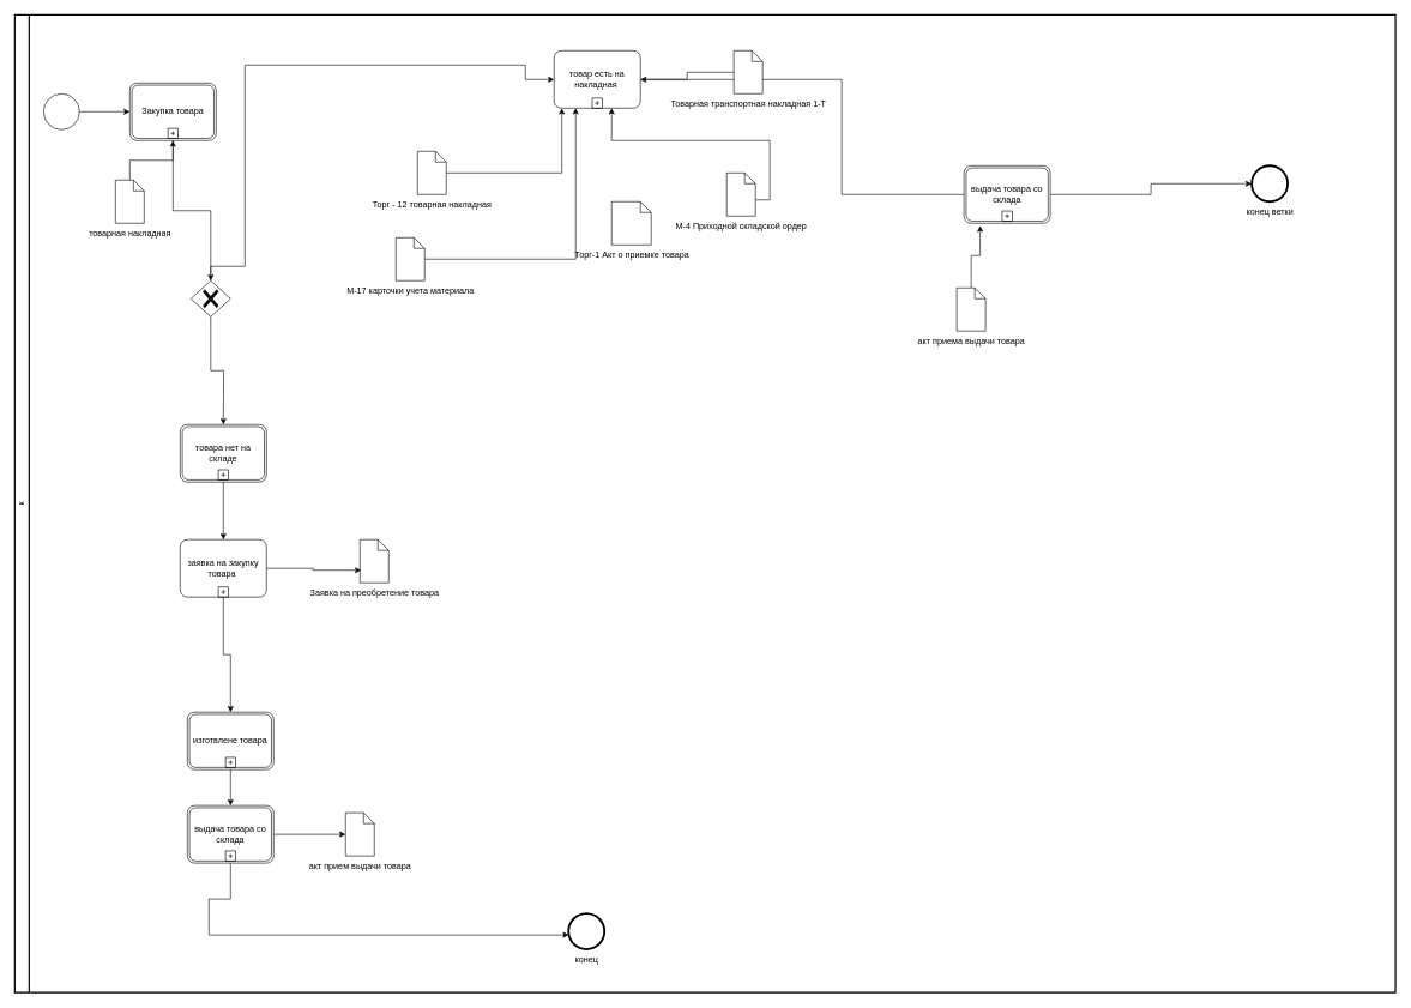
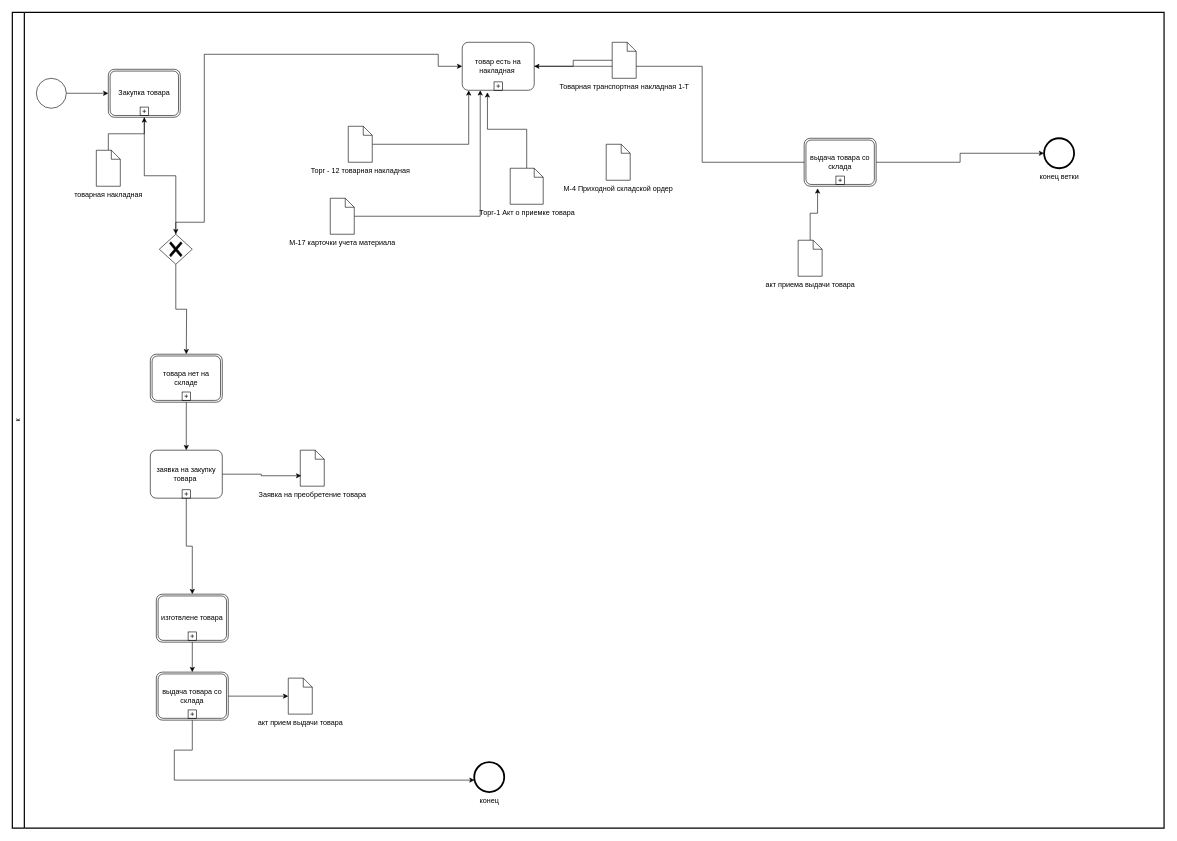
  <mxCell id="0" />
  <mxCell id="1" parent="0" />
  <mxCell id="2" value="к" style="swimlane;html=1;startSize=20;fontStyle=0;collapsible=0;horizontal=0;swimlaneLine=1;swimlaneFillColor=#ffffff;strokeWidth=2;whiteSpace=wrap;" vertex="1" parent="1"><mxGeometry x="20" y="20" width="1920" height="1360" as="geometry" /></mxCell>
  <mxCell id="3" style="edgeStyle=orthogonalEdgeStyle;rounded=0;orthogonalLoop=1;jettySize=auto;html=1;entryX=0;entryY=0.5;entryDx=0;entryDy=0;entryPerimeter=0;" edge="1" parent="2" source="4" target="5"><mxGeometry relative="1" as="geometry" /></mxCell>
  <mxCell id="4" value="" style="points=[[0.145,0.145,0],[0.5,0,0],[0.855,0.145,0],[1,0.5,0],[0.855,0.855,0],[0.5,1,0],[0.145,0.855,0],[0,0.5,0]];shape=mxgraph.bpmn.event;html=1;verticalLabelPosition=bottom;labelBackgroundColor=#ffffff;verticalAlign=top;align=center;perimeter=ellipsePerimeter;outlineConnect=0;aspect=fixed;outline=standard;symbol=general;" vertex="1" parent="2"><mxGeometry x="40" y="110" width="50" height="50" as="geometry" /></mxCell>
  <mxCell id="5" value="Закупка товара" style="points=[[0.25,0,0],[0.5,0,0],[0.75,0,0],[1,0.25,0],[1,0.5,0],[1,0.75,0],[0.75,1,0],[0.5,1,0],[0.25,1,0],[0,0.75,0],[0,0.5,0],[0,0.25,0]];shape=mxgraph.bpmn.task;whiteSpace=wrap;rectStyle=rounded;size=10;html=1;container=1;expand=0;collapsible=0;taskMarker=abstract;bpmnShapeType=transaction;isLoopSub=1;" vertex="1" parent="2"><mxGeometry x="160" y="95" width="120" height="80" as="geometry" /></mxCell>
  <mxCell id="6" style="edgeStyle=orthogonalEdgeStyle;rounded=0;orthogonalLoop=1;jettySize=auto;html=1;entryX=0.5;entryY=1;entryDx=0;entryDy=0;entryPerimeter=0;" edge="1" parent="2" source="7" target="5"><mxGeometry relative="1" as="geometry" /></mxCell>
  <mxCell id="7" value="товарная накладная" style="shape=mxgraph.bpmn.data;labelPosition=center;verticalLabelPosition=bottom;align=center;verticalAlign=top;size=15;html=1;" vertex="1" parent="2"><mxGeometry x="140" y="230" width="40" height="60" as="geometry" /></mxCell>
  <mxCell id="8" style="edgeStyle=orthogonalEdgeStyle;rounded=0;orthogonalLoop=1;jettySize=auto;html=1;" edge="1" parent="2" source="9"><mxGeometry relative="1" as="geometry"><mxPoint x="1330" y="250" as="targetPoint" /><Array as="points"><mxPoint x="1150" y="90" /><mxPoint x="1150" y="250" /></Array></mxGeometry></mxCell>
  <mxCell id="9" value="товар есть на накладная&amp;nbsp;" style="points=[[0.25,0,0],[0.5,0,0],[0.75,0,0],[1,0.25,0],[1,0.5,0],[1,0.75,0],[0.75,1,0],[0.5,1,0],[0.25,1,0],[0,0.75,0],[0,0.5,0],[0,0.25,0]];shape=mxgraph.bpmn.task;whiteSpace=wrap;rectStyle=rounded;size=10;html=1;container=1;expand=0;collapsible=0;taskMarker=abstract;isLoopSub=1;" vertex="1" parent="2"><mxGeometry x="750" y="50" width="120" height="80" as="geometry" /></mxCell>
  <mxCell id="10" style="edgeStyle=orthogonalEdgeStyle;rounded=0;orthogonalLoop=1;jettySize=auto;html=1;entryX=0.09;entryY=1.002;entryDx=0;entryDy=0;entryPerimeter=0;" edge="1" parent="2" source="11" target="9"><mxGeometry relative="1" as="geometry" /></mxCell>
  <mxCell id="11" value="Торг - 12 товарная накладная" style="shape=mxgraph.bpmn.data;labelPosition=center;verticalLabelPosition=bottom;align=center;verticalAlign=top;size=15;html=1;" vertex="1" parent="2"><mxGeometry x="560" y="190" width="40" height="60" as="geometry" /></mxCell>
+ <mxCell id="12" style="edgeStyle=orthogonalEdgeStyle;rounded=0;orthogonalLoop=1;jettySize=auto;html=1;entryX=0.35;entryY=1.042;entryDx=0;entryDy=0;entryPerimeter=0;" edge="1" parent="2" source="13" target="9"><mxGeometry relative="1" as="geometry" /></mxCell>
  <mxCell id="13" value="Торг-1 Акт о приемке товара" style="shape=mxgraph.bpmn.data;labelPosition=center;verticalLabelPosition=bottom;align=center;verticalAlign=top;size=15;html=1;" vertex="1" parent="2"><mxGeometry x="830" y="260" width="55" height="60" as="geometry" /></mxCell>
  <mxCell id="14" style="edgeStyle=orthogonalEdgeStyle;rounded=0;orthogonalLoop=1;jettySize=auto;html=1;" edge="1" parent="2" source="15" target="9"><mxGeometry relative="1" as="geometry" /></mxCell>
  <mxCell id="15" value="Товарная транспортная накладная 1-Т" style="shape=mxgraph.bpmn.data;labelPosition=center;verticalLabelPosition=bottom;align=center;verticalAlign=top;size=15;html=1;" vertex="1" parent="2"><mxGeometry x="1000" y="50" width="40" height="60" as="geometry" /></mxCell>
  <mxCell id="16" style="edgeStyle=orthogonalEdgeStyle;rounded=0;orthogonalLoop=1;jettySize=auto;html=1;entryX=0.25;entryY=1;entryDx=0;entryDy=0;entryPerimeter=0;" edge="1" parent="2" source="17" target="9"><mxGeometry relative="1" as="geometry" /></mxCell>
  <mxCell id="17" value="М-17 карточки учета материала" style="shape=mxgraph.bpmn.data;labelPosition=center;verticalLabelPosition=bottom;align=center;verticalAlign=top;size=15;html=1;" vertex="1" parent="2"><mxGeometry x="530" y="310" width="40" height="60" as="geometry" /></mxCell>
- <mxCell id="18" style="edgeStyle=orthogonalEdgeStyle;rounded=0;orthogonalLoop=1;jettySize=auto;html=1;exitX=0;exitY=0;exitDx=40;exitDy=37.5;exitPerimeter=0;entryX=0.667;entryY=1;entryDx=0;entryDy=0;entryPerimeter=0;" edge="1" parent="2" source="19" target="9"><mxGeometry relative="1" as="geometry" /></mxCell>
  <mxCell id="19" value="М-4 Приходной складской ордер" style="shape=mxgraph.bpmn.data;labelPosition=center;verticalLabelPosition=bottom;align=center;verticalAlign=top;size=15;html=1;" vertex="1" parent="2"><mxGeometry x="990" y="220" width="40" height="60" as="geometry" /></mxCell>
  <mxCell id="20" style="edgeStyle=orthogonalEdgeStyle;rounded=0;orthogonalLoop=1;jettySize=auto;html=1;entryX=0;entryY=0.5;entryDx=0;entryDy=0;entryPerimeter=0;" edge="1" parent="2" source="21" target="24"><mxGeometry relative="1" as="geometry" /></mxCell>
  <mxCell id="21" value="выдача товара со склада" style="points=[[0.25,0,0],[0.5,0,0],[0.75,0,0],[1,0.25,0],[1,0.5,0],[1,0.75,0],[0.75,1,0],[0.5,1,0],[0.25,1,0],[0,0.75,0],[0,0.5,0],[0,0.25,0]];shape=mxgraph.bpmn.task;whiteSpace=wrap;rectStyle=rounded;size=10;html=1;container=1;expand=0;collapsible=0;taskMarker=abstract;bpmnShapeType=transaction;isLoopSub=1;" vertex="1" parent="2"><mxGeometry x="1320" y="210" width="120" height="80" as="geometry" /></mxCell>
  <mxCell id="22" style="edgeStyle=orthogonalEdgeStyle;rounded=0;orthogonalLoop=1;jettySize=auto;html=1;entryX=0.187;entryY=1.043;entryDx=0;entryDy=0;entryPerimeter=0;" edge="1" parent="2" source="23" target="21"><mxGeometry relative="1" as="geometry" /></mxCell>
  <mxCell id="23" value="акт приема выдачи товара" style="shape=mxgraph.bpmn.data;labelPosition=center;verticalLabelPosition=bottom;align=center;verticalAlign=top;size=15;html=1;" vertex="1" parent="2"><mxGeometry x="1310" y="380" width="40" height="60" as="geometry" /></mxCell>
  <mxCell id="24" value="конец ветки&lt;br&gt;" style="points=[[0.145,0.145,0],[0.5,0,0],[0.855,0.145,0],[1,0.5,0],[0.855,0.855,0],[0.5,1,0],[0.145,0.855,0],[0,0.5,0]];shape=mxgraph.bpmn.event;html=1;verticalLabelPosition=bottom;labelBackgroundColor=#ffffff;verticalAlign=top;align=center;perimeter=ellipsePerimeter;outlineConnect=0;aspect=fixed;outline=end;symbol=terminate2;" vertex="1" parent="2"><mxGeometry x="1720" y="210" width="50" height="50" as="geometry" /></mxCell>
  <mxCell id="25" value="товара нет на складе" style="points=[[0.25,0,0],[0.5,0,0],[0.75,0,0],[1,0.25,0],[1,0.5,0],[1,0.75,0],[0.75,1,0],[0.5,1,0],[0.25,1,0],[0,0.75,0],[0,0.5,0],[0,0.25,0]];shape=mxgraph.bpmn.task;whiteSpace=wrap;rectStyle=rounded;size=10;html=1;container=1;expand=0;collapsible=0;taskMarker=abstract;bpmnShapeType=transaction;isLoopSub=1;" vertex="1" parent="2"><mxGeometry x="230" y="570" width="120" height="80" as="geometry" /></mxCell>
  <mxCell id="26" value="Заявка на преобретение товара" style="shape=mxgraph.bpmn.data;labelPosition=center;verticalLabelPosition=bottom;align=center;verticalAlign=top;size=15;html=1;" vertex="1" parent="2"><mxGeometry x="480" y="730" width="40" height="60" as="geometry" /></mxCell>
  <mxCell id="27" value="изготвлене товара" style="points=[[0.25,0,0],[0.5,0,0],[0.75,0,0],[1,0.25,0],[1,0.5,0],[1,0.75,0],[0.75,1,0],[0.5,1,0],[0.25,1,0],[0,0.75,0],[0,0.5,0],[0,0.25,0]];shape=mxgraph.bpmn.task;whiteSpace=wrap;rectStyle=rounded;size=10;html=1;container=1;expand=0;collapsible=0;taskMarker=abstract;bpmnShapeType=transaction;isLoopSub=1;" vertex="1" parent="2"><mxGeometry x="240" y="970" width="120" height="80" as="geometry" /></mxCell>
  <mxCell id="28" value="акт прием выдачи товара" style="shape=mxgraph.bpmn.data;labelPosition=center;verticalLabelPosition=bottom;align=center;verticalAlign=top;size=15;html=1;" vertex="1" parent="2"><mxGeometry x="460" y="1110" width="40" height="60" as="geometry" /></mxCell>
  <mxCell id="29" value="конец" style="points=[[0.145,0.145,0],[0.5,0,0],[0.855,0.145,0],[1,0.5,0],[0.855,0.855,0],[0.5,1,0],[0.145,0.855,0],[0,0.5,0]];shape=mxgraph.bpmn.event;html=1;verticalLabelPosition=bottom;labelBackgroundColor=#ffffff;verticalAlign=top;align=center;perimeter=ellipsePerimeter;outlineConnect=0;aspect=fixed;outline=end;symbol=terminate2;" vertex="1" parent="2"><mxGeometry x="770" y="1250" width="50" height="50" as="geometry" /></mxCell>
  <mxCell id="30" style="edgeStyle=orthogonalEdgeStyle;rounded=0;orthogonalLoop=1;jettySize=auto;html=1;" edge="1" parent="1" source="32"><mxGeometry relative="1" as="geometry"><mxPoint x="310" y="590" as="targetPoint" /></mxGeometry></mxCell>
  <mxCell id="31" style="edgeStyle=orthogonalEdgeStyle;rounded=0;orthogonalLoop=1;jettySize=auto;html=1;" edge="1" parent="1" source="32" target="9"><mxGeometry relative="1" as="geometry"><mxPoint x="370" y="90" as="targetPoint" /><Array as="points"><mxPoint x="293" y="370" /><mxPoint x="340" y="370" /><mxPoint x="340" y="90" /><mxPoint x="730" y="90" /></Array></mxGeometry></mxCell>
  <mxCell id="32" value="" style="points=[[0.25,0.25,0],[0.5,0,0],[0.75,0.25,0],[1,0.5,0],[0.75,0.75,0],[0.5,1,0],[0.25,0.75,0],[0,0.5,0]];shape=mxgraph.bpmn.gateway2;html=1;verticalLabelPosition=bottom;labelBackgroundColor=#ffffff;verticalAlign=top;align=center;perimeter=rhombusPerimeter;outlineConnect=0;outline=none;symbol=none;gwType=exclusive;" vertex="1" parent="1"><mxGeometry x="265" y="390" width="55" height="50" as="geometry" /></mxCell>
  <mxCell id="33" style="edgeStyle=orthogonalEdgeStyle;rounded=0;orthogonalLoop=1;jettySize=auto;html=1;" edge="1" parent="1" source="5" target="32"><mxGeometry relative="1" as="geometry"><mxPoint x="290" y="415" as="targetPoint" /></mxGeometry></mxCell>
  <mxCell id="34" style="edgeStyle=orthogonalEdgeStyle;rounded=0;orthogonalLoop=1;jettySize=auto;html=1;entryX=0.04;entryY=0.71;entryDx=0;entryDy=0;entryPerimeter=0;" edge="1" parent="1" source="36" target="26"><mxGeometry relative="1" as="geometry" /></mxCell>
  <mxCell id="35" style="edgeStyle=orthogonalEdgeStyle;rounded=0;orthogonalLoop=1;jettySize=auto;html=1;entryX=0.5;entryY=0;entryDx=0;entryDy=0;entryPerimeter=0;" edge="1" parent="1" source="36" target="27"><mxGeometry relative="1" as="geometry"><mxPoint x="320" y="980" as="targetPoint" /></mxGeometry></mxCell>
  <mxCell id="36" value="заявка на закупку товара&amp;nbsp;" style="points=[[0.25,0,0],[0.5,0,0],[0.75,0,0],[1,0.25,0],[1,0.5,0],[1,0.75,0],[0.75,1,0],[0.5,1,0],[0.25,1,0],[0,0.75,0],[0,0.5,0],[0,0.25,0]];shape=mxgraph.bpmn.task;whiteSpace=wrap;rectStyle=rounded;size=10;html=1;container=1;expand=0;collapsible=0;taskMarker=abstract;isLoopSub=1;" vertex="1" parent="1"><mxGeometry x="250" y="750" width="120" height="80" as="geometry" /></mxCell>
  <mxCell id="37" style="edgeStyle=orthogonalEdgeStyle;rounded=0;orthogonalLoop=1;jettySize=auto;html=1;" edge="1" parent="1" source="25" target="36"><mxGeometry relative="1" as="geometry"><mxPoint x="310" y="790" as="targetPoint" /></mxGeometry></mxCell>
  <mxCell id="38" style="edgeStyle=orthogonalEdgeStyle;rounded=0;orthogonalLoop=1;jettySize=auto;html=1;entryX=0;entryY=0.5;entryDx=0;entryDy=0;entryPerimeter=0;" edge="1" parent="1" source="40" target="28"><mxGeometry relative="1" as="geometry" /></mxCell>
  <mxCell id="39" style="edgeStyle=orthogonalEdgeStyle;rounded=0;orthogonalLoop=1;jettySize=auto;html=1;" edge="1" parent="1" source="40" target="29"><mxGeometry relative="1" as="geometry"><mxPoint x="810" y="1310" as="targetPoint" /><Array as="points"><mxPoint x="320" y="1250" /><mxPoint x="290" y="1250" /><mxPoint x="290" y="1300" /></Array></mxGeometry></mxCell>
  <mxCell id="40" value="выдача товара со склада" style="points=[[0.25,0,0],[0.5,0,0],[0.75,0,0],[1,0.25,0],[1,0.5,0],[1,0.75,0],[0.75,1,0],[0.5,1,0],[0.25,1,0],[0,0.75,0],[0,0.5,0],[0,0.25,0]];shape=mxgraph.bpmn.task;whiteSpace=wrap;rectStyle=rounded;size=10;html=1;container=1;expand=0;collapsible=0;taskMarker=abstract;bpmnShapeType=transaction;isLoopSub=1;" vertex="1" parent="1"><mxGeometry x="260" y="1120" width="120" height="80" as="geometry" /></mxCell>
  <mxCell id="41" style="edgeStyle=orthogonalEdgeStyle;rounded=0;orthogonalLoop=1;jettySize=auto;html=1;" edge="1" parent="1" source="27" target="40"><mxGeometry relative="1" as="geometry"><mxPoint x="320" y="1160" as="targetPoint" /></mxGeometry></mxCell>
